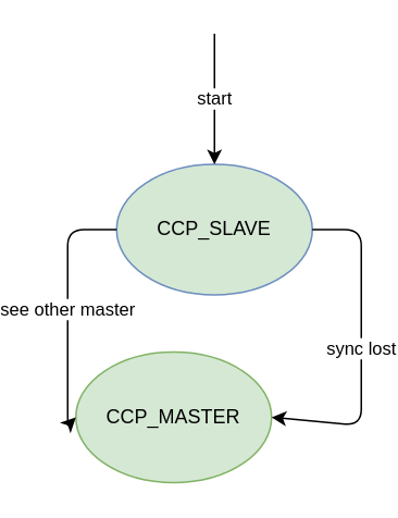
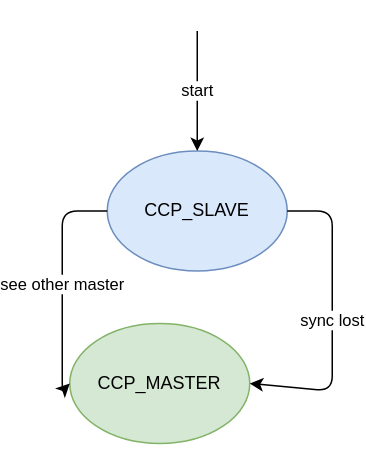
  <mxCell id="0" />
  <mxCell id="1" parent="0" />
  <mxCell id="2" value="&lt;span&gt;CCP_MASTER&lt;/span&gt;" style="ellipse;whiteSpace=wrap;html=1;fillColor=#d5e8d4;strokeColor=#82b366;" vertex="1" parent="1"><mxGeometry x="25" y="215" width="120" height="80" as="geometry" /></mxCell>
- <mxCell id="3" value="&lt;span&gt;CCP_SLAVE&lt;/span&gt;" style="ellipse;whiteSpace=wrap;html=1;fillColor=#d5e8d4;strokeColor=#6c8ebf;" vertex="1" parent="1"><mxGeometry x="50" y="100" width="120" height="80" as="geometry" /></mxCell>
+ <mxCell id="3" value="&lt;span&gt;CCP_SLAVE&lt;/span&gt;" style="ellipse;whiteSpace=wrap;html=1;fillColor=#dae8fc;strokeColor=#6c8ebf;" vertex="1" parent="1"><mxGeometry x="50" y="100" width="120" height="80" as="geometry" /></mxCell>
  <mxCell id="4" value="see other master" style="endArrow=classic;html=1;exitX=0;exitY=0.5;exitDx=0;exitDy=0;entryX=0;entryY=0.5;entryDx=0;entryDy=0;" edge="1" parent="1" source="3" target="2"><mxGeometry width="50" height="50" relative="1" as="geometry"><mxPoint x="110" y="190" as="sourcePoint" /><mxPoint x="160" y="140" as="targetPoint" /><Array as="points"><mxPoint x="20" y="140" /><mxPoint x="20" y="260" /></Array></mxGeometry></mxCell>
  <mxCell id="5" value="sync lost" style="endArrow=classic;html=1;exitX=1;exitY=0.5;exitDx=0;exitDy=0;entryX=1;entryY=0.5;entryDx=0;entryDy=0;" edge="1" parent="1" source="3" target="2"><mxGeometry width="50" height="50" relative="1" as="geometry"><mxPoint x="110" y="190" as="sourcePoint" /><mxPoint x="160" y="220" as="targetPoint" /><Array as="points"><mxPoint x="200" y="140" /><mxPoint x="200" y="260" /></Array></mxGeometry></mxCell>
  <mxCell id="6" value="start" style="endArrow=classic;html=1;" edge="1" parent="1" target="3"><mxGeometry width="50" height="50" relative="1" as="geometry"><mxPoint x="110" y="20" as="sourcePoint" /><mxPoint x="40" y="260" as="targetPoint" /></mxGeometry></mxCell>
